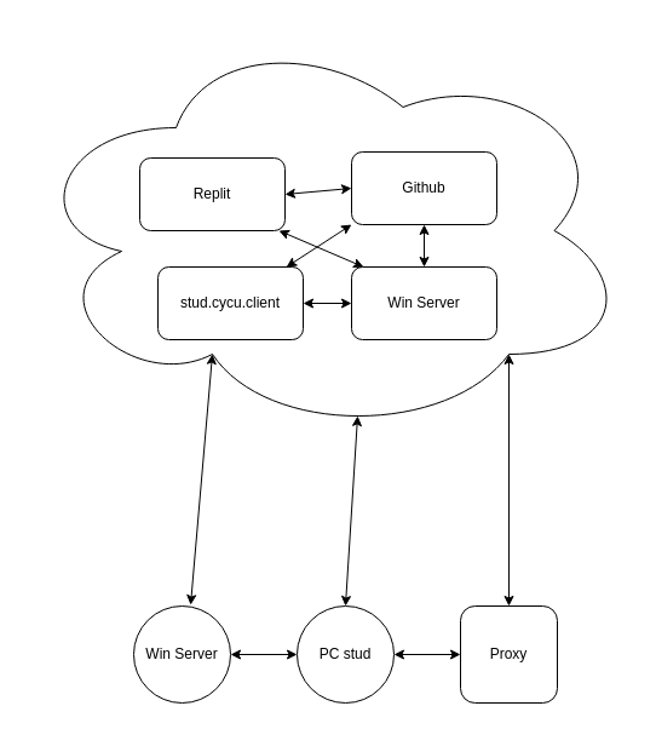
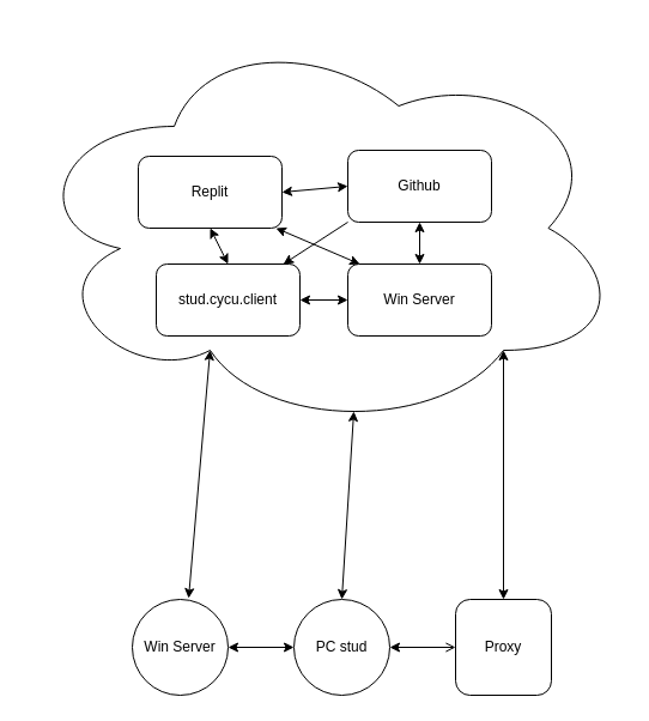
  <mxCell id="0" />
  <mxCell id="1" parent="0" />
  <mxCell id="2" value="" style="ellipse;shape=cloud;whiteSpace=wrap;html=1;" vertex="1" parent="1"><mxGeometry x="20" width="500" height="340" as="geometry" y="20" /></mxCell>
  <mxCell id="3" value="Proxy" style="whiteSpace=wrap;html=1;aspect=fixed;rounded=1;" vertex="1" parent="1"><mxGeometry x="380" y="500" width="80" height="80" as="geometry" /></mxCell>
  <mxCell id="4" value="Replit" style="rounded=1;whiteSpace=wrap;html=1;" vertex="1" parent="1"><mxGeometry x="115" y="130" width="120" height="60" as="geometry" /></mxCell>
  <mxCell id="5" value="Github" style="rounded=1;whiteSpace=wrap;html=1;" vertex="1" parent="1"><mxGeometry x="290" y="125" width="120" height="60" as="geometry" /></mxCell>
  <mxCell id="6" value="Win Server" style="rounded=1;whiteSpace=wrap;html=1;" vertex="1" parent="1"><mxGeometry x="290" y="220" width="120" height="60" as="geometry" /></mxCell>
  <mxCell id="7" value="stud.cycu.client" style="rounded=1;whiteSpace=wrap;html=1;" vertex="1" parent="1"><mxGeometry x="130" y="220" width="120" height="60" as="geometry" /></mxCell>
  <mxCell id="8" value="PC stud" style="ellipse;whiteSpace=wrap;html=1;aspect=fixed;" vertex="1" parent="1"><mxGeometry x="245" y="500" width="80" height="80" as="geometry" /></mxCell>
  <mxCell id="9" value="Win Server" style="ellipse;whiteSpace=wrap;html=1;aspect=fixed;" vertex="1" parent="1"><mxGeometry x="110" y="500" width="80" height="80" as="geometry" /></mxCell>
  <mxCell id="10" value="" style="endArrow=classic;startArrow=classic;html=1;rounded=0;exitX=0.5;exitY=0;exitDx=0;exitDy=0;entryX=0.55;entryY=0.95;entryDx=0;entryDy=0;entryPerimeter=0;" edge="1" parent="1" source="8" target="2"><mxGeometry width="50" height="50" relative="1" as="geometry"><mxPoint x="250" y="340" as="sourcePoint" /><mxPoint x="300" y="290" as="targetPoint" /></mxGeometry></mxCell>
  <mxCell id="11" value="" style="endArrow=classic;startArrow=classic;html=1;rounded=0;exitX=1;exitY=0.5;exitDx=0;exitDy=0;entryX=0;entryY=0.5;entryDx=0;entryDy=0;" edge="1" parent="1" source="9" target="8"><mxGeometry width="50" height="50" relative="1" as="geometry"><mxPoint x="250" y="340" as="sourcePoint" /><mxPoint x="300" y="290" as="targetPoint" /></mxGeometry></mxCell>
- <mxCell id="12" value="" style="endArrow=classic;startArrow=classic;html=1;rounded=0;entryX=0;entryY=0.5;entryDx=0;entryDy=0;exitX=1;exitY=0.5;exitDx=0;exitDy=0;" edge="1" parent="1" source="8" target="3"><mxGeometry width="50" height="50" relative="1" as="geometry"><mxPoint x="250" y="340" as="sourcePoint" /><mxPoint x="300" y="290" as="targetPoint" /></mxGeometry></mxCell>
+ <mxCell id="12" value="" style="endArrow=open;startArrow=classic;html=1;rounded=0;entryX=0;entryY=0.5;entryDx=0;entryDy=0;exitX=1;exitY=0.5;exitDx=0;exitDy=0;" edge="1" parent="1" source="8" target="3"><mxGeometry width="50" height="50" relative="1" as="geometry"><mxPoint x="250" y="340" as="sourcePoint" /><mxPoint x="300" y="290" as="targetPoint" /></mxGeometry></mxCell>
  <mxCell id="13" value="" style="endArrow=classic;startArrow=classic;html=1;rounded=0;exitX=0.588;exitY=-0.012;exitDx=0;exitDy=0;exitPerimeter=0;entryX=0.31;entryY=0.8;entryDx=0;entryDy=0;entryPerimeter=0;" edge="1" parent="1" source="9" target="2"><mxGeometry width="50" height="50" relative="1" as="geometry"><mxPoint x="250" y="340" as="sourcePoint" /><mxPoint x="300" y="290" as="targetPoint" /></mxGeometry></mxCell>
  <mxCell id="14" value="" style="endArrow=classic;startArrow=classic;html=1;rounded=0;entryX=0.5;entryY=0;entryDx=0;entryDy=0;exitX=0.8;exitY=0.8;exitDx=0;exitDy=0;exitPerimeter=0;" edge="1" parent="1" source="2" target="3"><mxGeometry width="50" height="50" relative="1" as="geometry"><mxPoint x="250" y="340" as="sourcePoint" /><mxPoint x="300" y="290" as="targetPoint" /></mxGeometry></mxCell>
  <mxCell id="15" value="" style="endArrow=classic;startArrow=classic;html=1;rounded=0;entryX=0;entryY=0.5;entryDx=0;entryDy=0;exitX=1;exitY=0.5;exitDx=0;exitDy=0;" edge="1" parent="1" source="4" target="5"><mxGeometry width="50" height="50" relative="1" as="geometry"><mxPoint x="250" y="340" as="sourcePoint" /><mxPoint x="300" y="290" as="targetPoint" /></mxGeometry></mxCell>
  <mxCell id="16" value="" style="endArrow=classic;startArrow=classic;html=1;rounded=0;exitX=1;exitY=0.5;exitDx=0;exitDy=0;entryX=0;entryY=0.5;entryDx=0;entryDy=0;" edge="1" parent="1" source="7" target="6"><mxGeometry width="50" height="50" relative="1" as="geometry"><mxPoint x="250" y="340" as="sourcePoint" /><mxPoint x="300" y="290" as="targetPoint" /></mxGeometry></mxCell>
+ <mxCell id="17" value="" style="endArrow=classic;startArrow=classic;html=1;rounded=0;exitX=0.5;exitY=1;exitDx=0;exitDy=0;entryX=0.5;entryY=0;entryDx=0;entryDy=0;" edge="1" parent="1" source="4" target="7"><mxGeometry width="50" height="50" relative="1" as="geometry"><mxPoint x="250" y="340" as="sourcePoint" /><mxPoint x="300" y="290" as="targetPoint" /></mxGeometry></mxCell>
  <mxCell id="18" value="" style="endArrow=classic;startArrow=classic;html=1;rounded=0;entryX=0.5;entryY=1;entryDx=0;entryDy=0;" edge="1" parent="1" source="6" target="5"><mxGeometry width="50" height="50" relative="1" as="geometry"><mxPoint x="250" y="340" as="sourcePoint" /><mxPoint x="260" y="250" as="targetPoint" /></mxGeometry></mxCell>
  <mxCell id="19" value="" style="endArrow=classic;startArrow=classic;html=1;rounded=0;" edge="1" parent="1"><mxGeometry width="50" height="50" relative="1" as="geometry"><mxPoint x="230" y="190" as="sourcePoint" /><mxPoint x="300" y="220" as="targetPoint" /></mxGeometry></mxCell>
- <mxCell id="20" value="" style="endArrow=classic;startArrow=classic;html=1;rounded=0;entryX=0;entryY=1;entryDx=0;entryDy=0;" edge="1" parent="1" source="7" target="5"><mxGeometry width="50" height="50" relative="1" as="geometry"><mxPoint x="250" y="340" as="sourcePoint" /><mxPoint x="300" y="290" as="targetPoint" /></mxGeometry></mxCell>
+ <mxCell id="20" value="" style="endArrow=none;startArrow=classic;html=1;rounded=0;entryX=0;entryY=1;entryDx=0;entryDy=0;" edge="1" parent="1" source="7" target="5"><mxGeometry width="50" height="50" relative="1" as="geometry"><mxPoint x="250" y="340" as="sourcePoint" /><mxPoint x="300" y="290" as="targetPoint" /></mxGeometry></mxCell>
